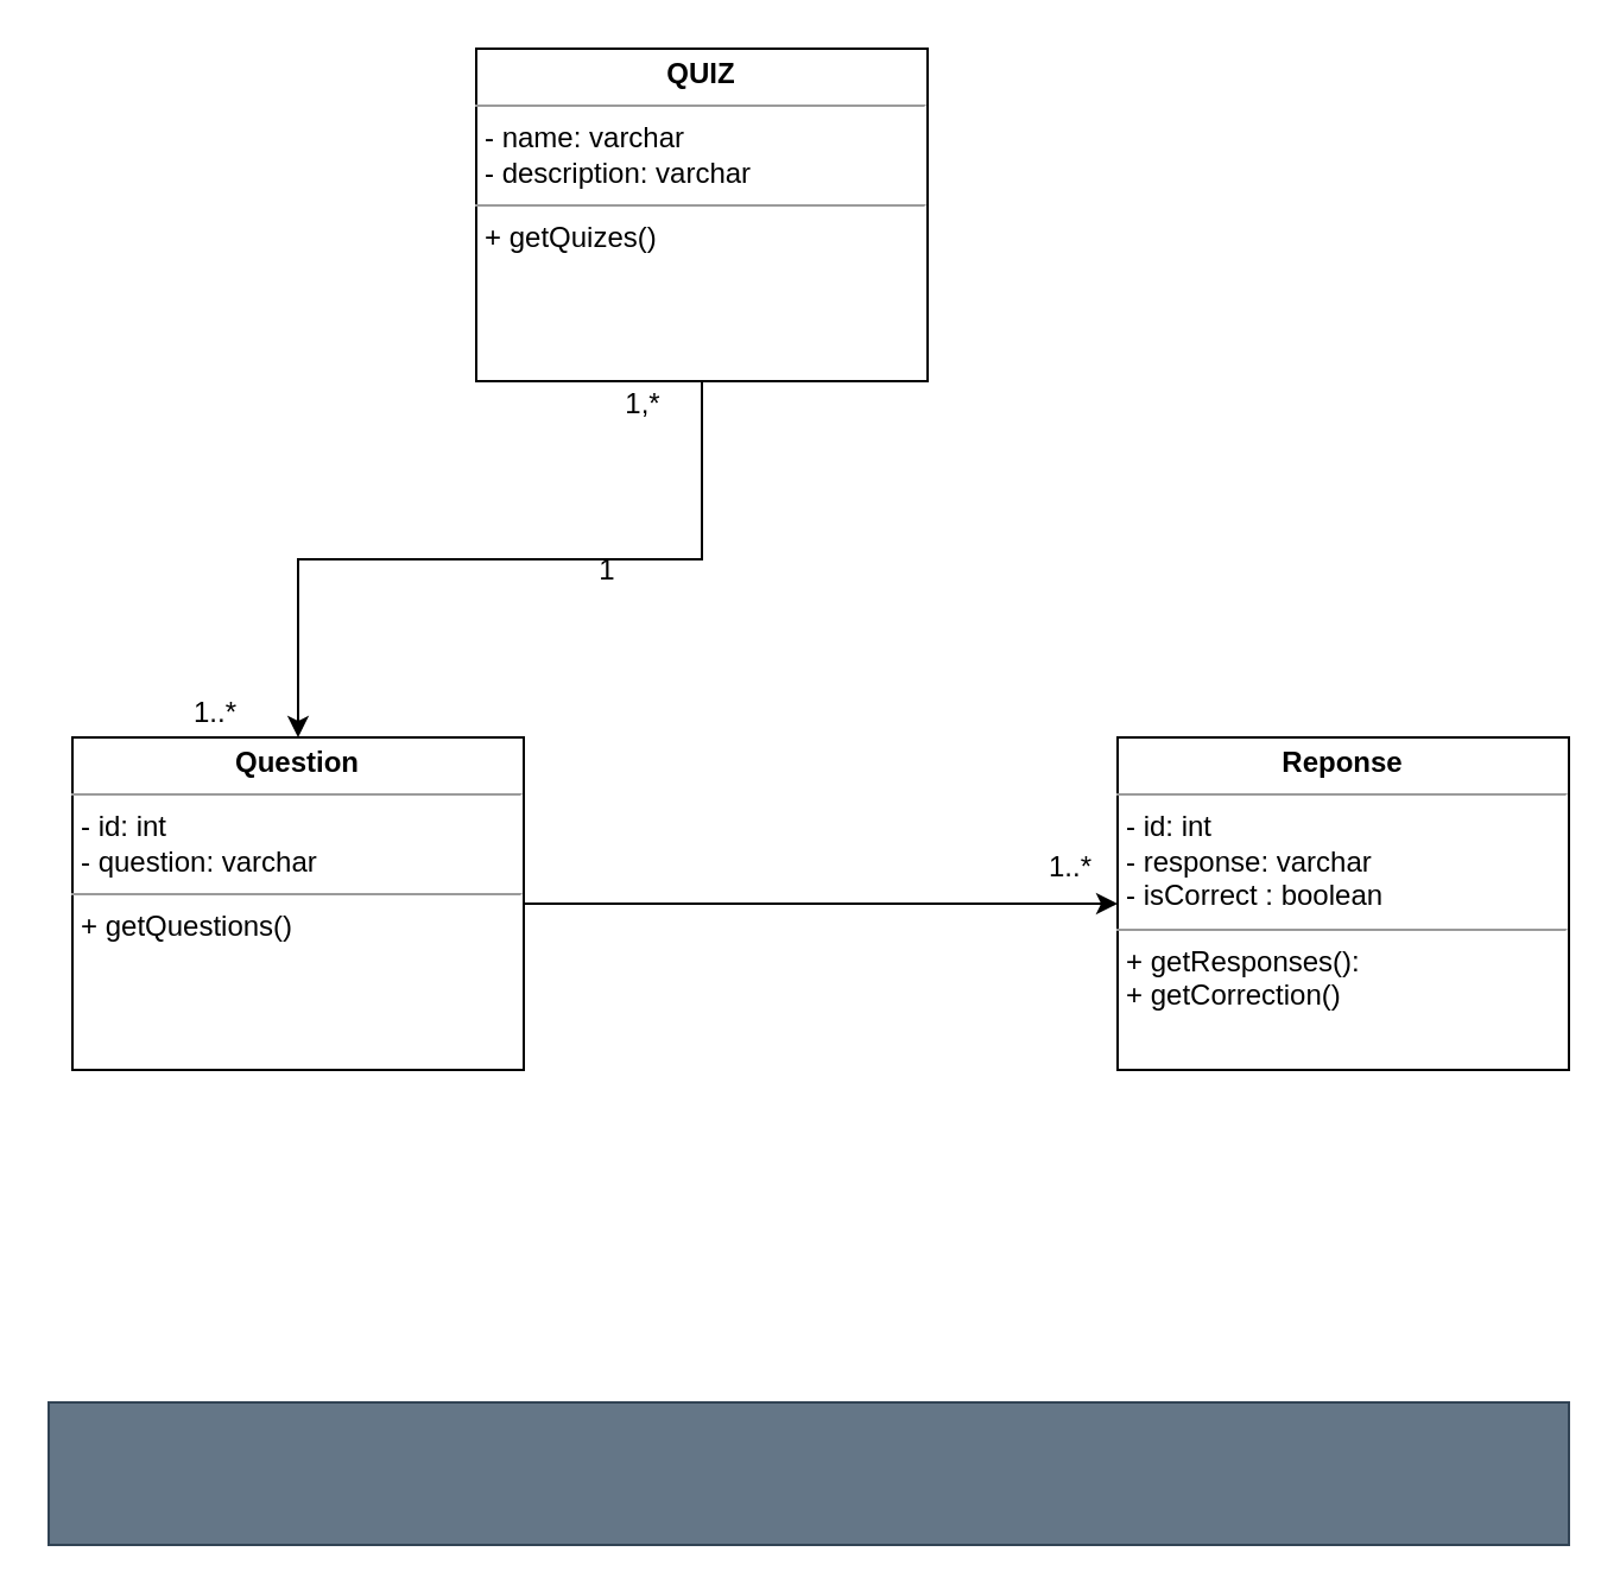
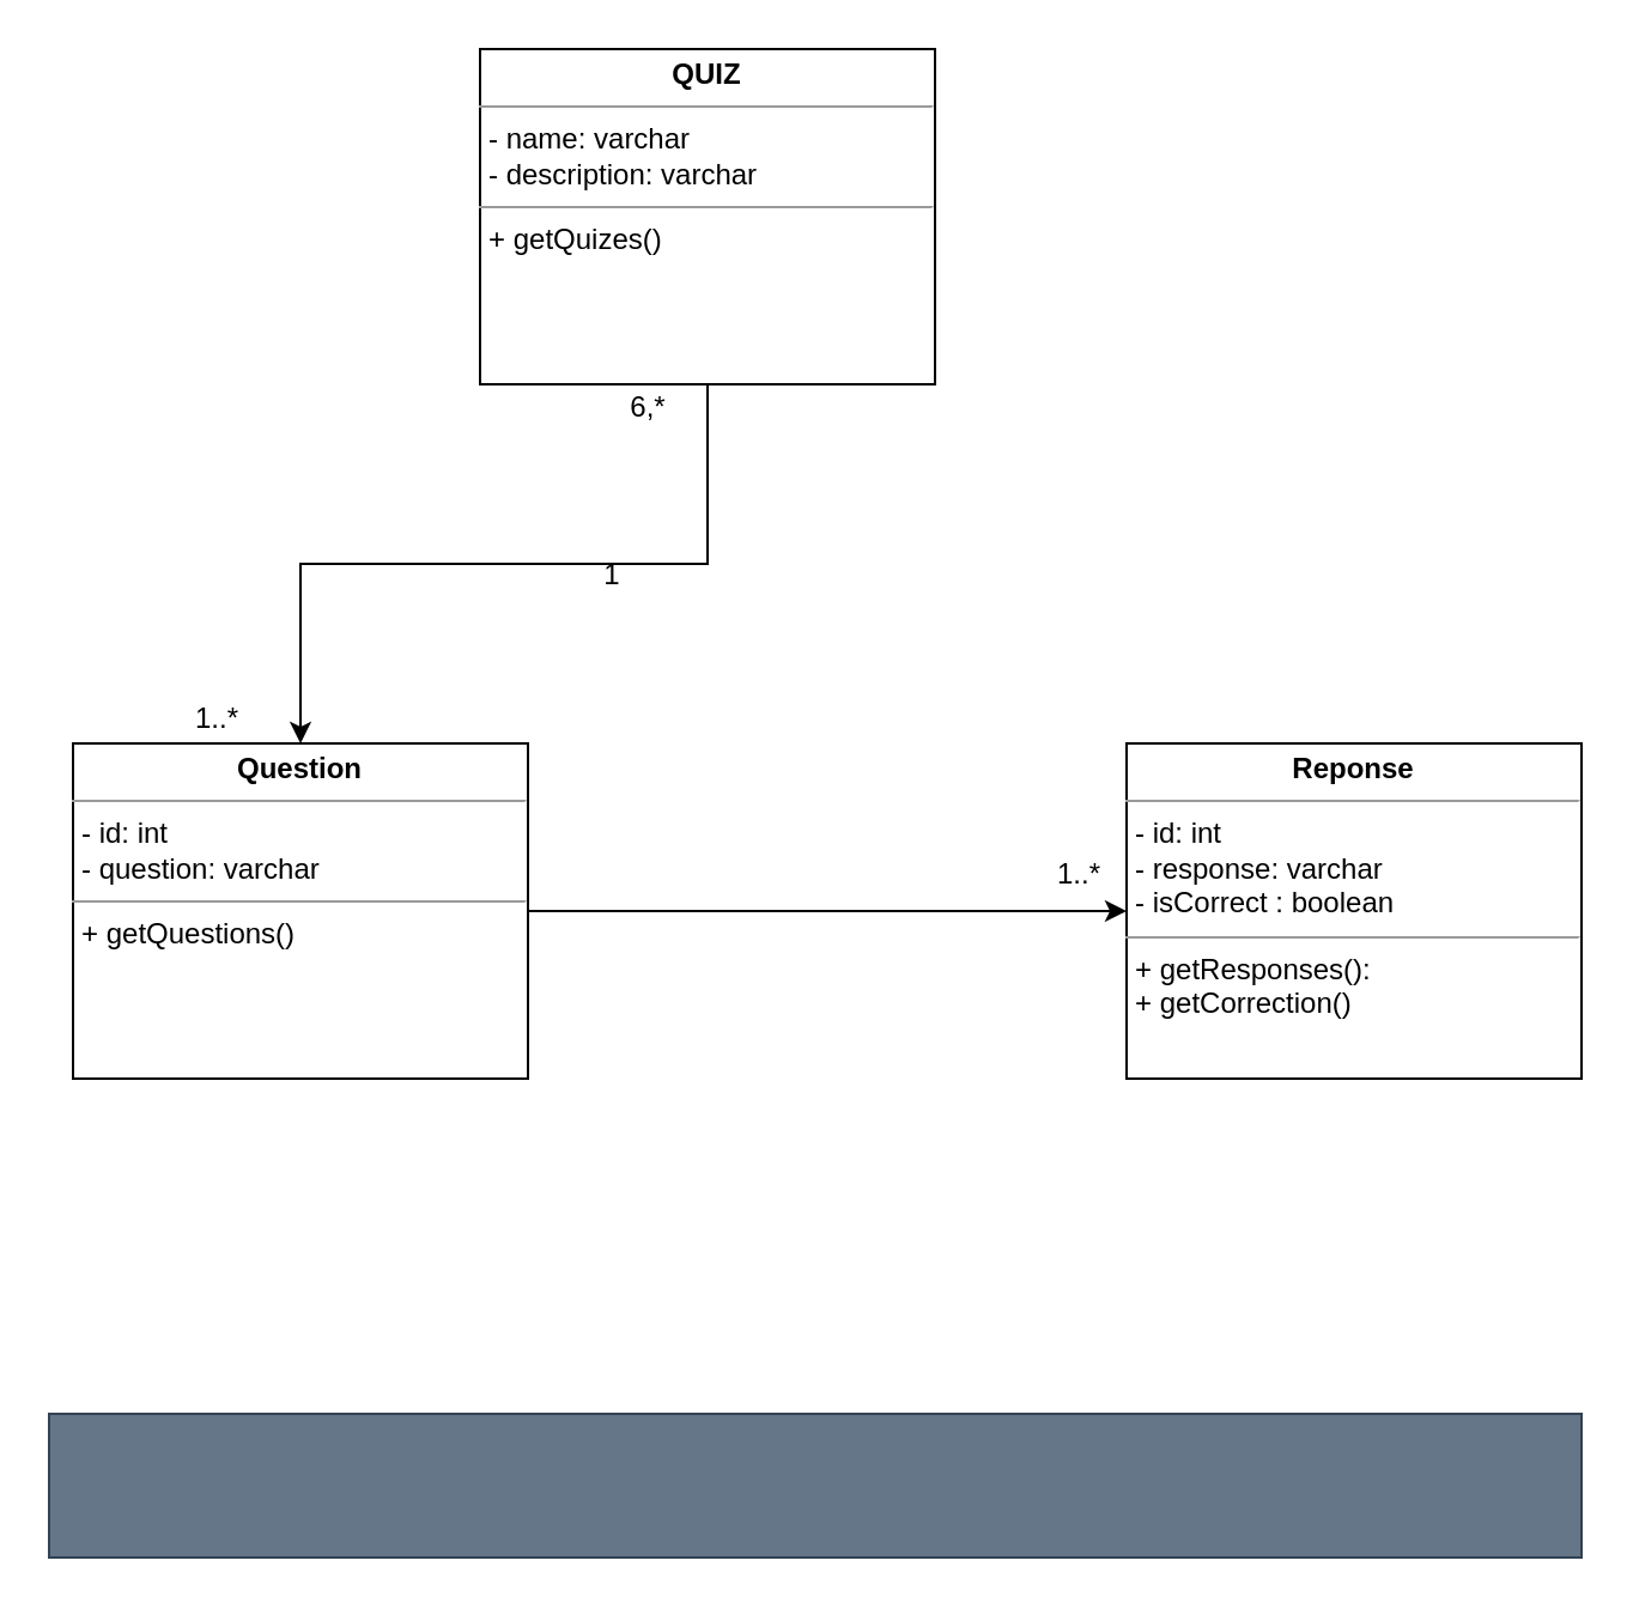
  <mxCell id="0" />
  <mxCell id="1" parent="0" />
  <mxCell id="2" style="edgeStyle=orthogonalEdgeStyle;rounded=0;orthogonalLoop=1;jettySize=auto;html=1;" parent="1" source="3" target="5" edge="1"><mxGeometry relative="1" as="geometry" /></mxCell>
  <mxCell id="3" value="&lt;p style=&quot;margin:0px;margin-top:4px;text-align:center;&quot;&gt;&lt;b&gt;QUIZ&lt;/b&gt;&lt;/p&gt;&lt;hr size=&quot;1&quot;&gt;&lt;p style=&quot;margin:0px;margin-left:4px;&quot;&gt;- name: varchar&lt;/p&gt;&lt;p style=&quot;margin:0px;margin-left:4px;&quot;&gt;&lt;span style=&quot;background-color: initial;&quot;&gt;- description: varchar&lt;/span&gt;&lt;/p&gt;&lt;hr size=&quot;1&quot;&gt;&lt;p style=&quot;margin:0px;margin-left:4px;&quot;&gt;+ getQuizes()&lt;br&gt;&lt;br&gt;&lt;/p&gt;" style="verticalAlign=top;align=left;overflow=fill;fontSize=12;fontFamily=Helvetica;html=1;rounded=0;shadow=0;comic=0;labelBackgroundColor=none;strokeWidth=1" parent="1" vertex="1"><mxGeometry x="200" y="20" width="190" height="140" as="geometry" /></mxCell>
  <mxCell id="4" style="edgeStyle=orthogonalEdgeStyle;rounded=0;orthogonalLoop=1;jettySize=auto;html=1;" parent="1" source="5" target="6" edge="1"><mxGeometry relative="1" as="geometry" /></mxCell>
  <mxCell id="5" value="&lt;p style=&quot;margin:0px;margin-top:4px;text-align:center;&quot;&gt;&lt;b&gt;Question&lt;/b&gt;&lt;/p&gt;&lt;hr size=&quot;1&quot;&gt;&lt;p style=&quot;margin:0px;margin-left:4px;&quot;&gt;- id: int&lt;/p&gt;&lt;p style=&quot;margin:0px;margin-left:4px;&quot;&gt;&lt;span style=&quot;background-color: initial;&quot;&gt;- question: varchar&lt;/span&gt;&lt;/p&gt;&lt;hr size=&quot;1&quot;&gt;&lt;p style=&quot;margin:0px;margin-left:4px;&quot;&gt;+ getQuestions()&lt;br&gt;&lt;br&gt;&lt;/p&gt;" style="verticalAlign=top;align=left;overflow=fill;fontSize=12;fontFamily=Helvetica;html=1;rounded=0;shadow=0;comic=0;labelBackgroundColor=none;strokeWidth=1" parent="1" vertex="1"><mxGeometry x="30" y="310" width="190" height="140" as="geometry" /></mxCell>
  <mxCell id="6" value="&lt;p style=&quot;margin:0px;margin-top:4px;text-align:center;&quot;&gt;&lt;b&gt;Reponse&lt;/b&gt;&lt;/p&gt;&lt;hr size=&quot;1&quot;&gt;&lt;p style=&quot;margin:0px;margin-left:4px;&quot;&gt;- id: int&lt;/p&gt;&lt;p style=&quot;margin:0px;margin-left:4px;&quot;&gt;&lt;span style=&quot;background-color: initial;&quot;&gt;- response: varchar&lt;/span&gt;&lt;/p&gt;&lt;p style=&quot;margin:0px;margin-left:4px;&quot;&gt;&lt;span style=&quot;background-color: initial;&quot;&gt;- isCorrect : boolean&lt;/span&gt;&lt;/p&gt;&lt;hr size=&quot;1&quot;&gt;&lt;p style=&quot;margin:0px;margin-left:4px;&quot;&gt;+ getResponses():&lt;br&gt;+ getCorrection()&lt;/p&gt;" style="verticalAlign=top;align=left;overflow=fill;fontSize=12;fontFamily=Helvetica;html=1;rounded=0;shadow=0;comic=0;labelBackgroundColor=none;strokeWidth=1" parent="1" vertex="1"><mxGeometry x="470" y="310" width="190" height="140" as="geometry" /></mxCell>
- <mxCell id="7" value="1,*&lt;br&gt;" style="text;html=1;align=center;verticalAlign=middle;resizable=0;points=[];autosize=1;strokeColor=none;fillColor=none;" parent="1" vertex="1"><mxGeometry x="250" y="155" width="40" height="30" as="geometry" /></mxCell>
+ <mxCell id="7" value="6,*&lt;br&gt;" style="text;html=1;align=center;verticalAlign=middle;resizable=0;points=[];autosize=1;strokeColor=none;fillColor=none;" parent="1" vertex="1"><mxGeometry x="250" y="155" width="40" height="30" as="geometry" /></mxCell>
  <mxCell id="8" value="1" style="text;html=1;align=center;verticalAlign=middle;resizable=0;points=[];autosize=1;strokeColor=none;fillColor=none;" parent="1" vertex="1"><mxGeometry x="240" y="225" width="30" height="30" as="geometry" /></mxCell>
  <mxCell id="9" value="1..*" style="text;html=1;align=center;verticalAlign=middle;resizable=0;points=[];autosize=1;strokeColor=none;fillColor=none;" parent="1" vertex="1"><mxGeometry x="430" y="350" width="40" height="30" as="geometry" /></mxCell>
  <mxCell id="10" value="1..*" style="text;html=1;align=center;verticalAlign=middle;resizable=0;points=[];autosize=1;strokeColor=none;fillColor=none;" parent="1" vertex="1"><mxGeometry x="70" y="285" width="40" height="30" as="geometry" /></mxCell>
  <mxCell id="11" value="" style="rounded=0;whiteSpace=wrap;html=1;fillColor=#647687;strokeColor=#314354;fontColor=#ffffff;" parent="1" vertex="1"><mxGeometry x="20" y="590" width="640" height="60" as="geometry" /></mxCell>
